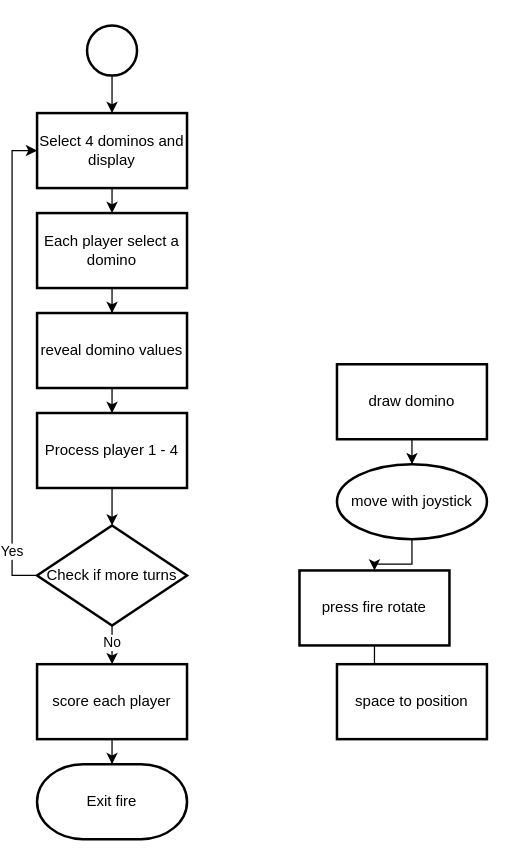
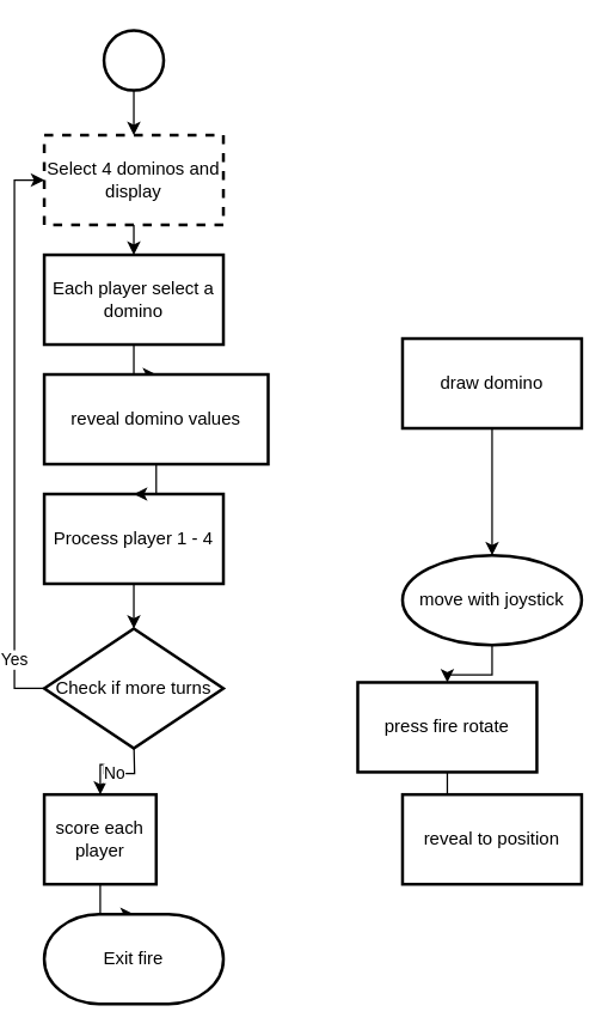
  <mxCell id="0" />
  <mxCell id="1" parent="0" />
  <mxCell id="2" value="" style="edgeStyle=orthogonalEdgeStyle;rounded=0;orthogonalLoop=1;jettySize=auto;html=1;" edge="1" parent="1" source="3" target="5"><mxGeometry relative="1" as="geometry" /></mxCell>
  <mxCell id="3" value="" style="strokeWidth=2;html=1;shape=mxgraph.flowchart.start_2;whiteSpace=wrap;" vertex="1" parent="1"><mxGeometry x="60" y="20" width="40" height="40" as="geometry" /></mxCell>
  <mxCell id="4" value="" style="edgeStyle=orthogonalEdgeStyle;rounded=0;orthogonalLoop=1;jettySize=auto;html=1;" edge="1" parent="1" source="5"><mxGeometry relative="1" as="geometry"><mxPoint x="80" y="170" as="targetPoint" /></mxGeometry></mxCell>
- <mxCell id="5" value="Select 4 dominos and display" style="whiteSpace=wrap;html=1;strokeWidth=2;" vertex="1" parent="1"><mxGeometry x="20" y="90" width="120" height="60" as="geometry" /></mxCell>
+ <mxCell id="5" value="Select 4 dominos and display" style="whiteSpace=wrap;html=1;strokeWidth=2;dashed=1;" vertex="1" parent="1"><mxGeometry x="20" y="90" width="120" height="60" as="geometry" /></mxCell>
  <mxCell id="6" value="" style="edgeStyle=orthogonalEdgeStyle;rounded=0;orthogonalLoop=1;jettySize=auto;html=1;" edge="1" parent="1" source="7" target="9"><mxGeometry relative="1" as="geometry" /></mxCell>
- <mxCell id="7" value="draw domino" style="whiteSpace=wrap;html=1;strokeWidth=2;" vertex="1" parent="1"><mxGeometry x="260" y="291" width="120" height="60" as="geometry" /></mxCell>
+ <mxCell id="7" value="draw domino" style="whiteSpace=wrap;html=1;strokeWidth=2;" vertex="1" parent="1"><mxGeometry x="260" y="226" width="120" height="60" as="geometry" /></mxCell>
  <mxCell id="8" value="" style="edgeStyle=orthogonalEdgeStyle;rounded=0;orthogonalLoop=1;jettySize=auto;html=1;" edge="1" parent="1" source="9" target="11"><mxGeometry relative="1" as="geometry" /></mxCell>
  <mxCell id="9" value="move with joystick" style="ellipse;whiteSpace=wrap;html=1;strokeWidth=2;" vertex="1" parent="1"><mxGeometry x="260" y="371" width="120" height="60" as="geometry" /></mxCell>
  <mxCell id="10" value="" style="edgeStyle=orthogonalEdgeStyle;rounded=0;orthogonalLoop=1;jettySize=auto;html=1;" edge="1" parent="1" source="11" target="12"><mxGeometry relative="1" as="geometry" /></mxCell>
  <mxCell id="11" value="press fire rotate" style="whiteSpace=wrap;html=1;strokeWidth=2;" vertex="1" parent="1"><mxGeometry x="230" y="456" width="120" height="60" as="geometry" /></mxCell>
- <mxCell id="12" value="space to position" style="whiteSpace=wrap;html=1;strokeWidth=2;" vertex="1" parent="1"><mxGeometry x="260" y="531" width="120" height="60" as="geometry" /></mxCell>
+ <mxCell id="12" value="reveal to position" style="whiteSpace=wrap;html=1;strokeWidth=2;" vertex="1" parent="1"><mxGeometry x="260" y="531" width="120" height="60" as="geometry" /></mxCell>
  <mxCell id="13" value="" style="edgeStyle=orthogonalEdgeStyle;rounded=0;orthogonalLoop=1;jettySize=auto;html=1;entryX=0.5;entryY=0;entryDx=0;entryDy=0;" edge="1" parent="1" source="14" target="22"><mxGeometry relative="1" as="geometry"><mxPoint x="80" y="410" as="targetPoint" /></mxGeometry></mxCell>
  <mxCell id="14" value="Process player 1 - 4" style="whiteSpace=wrap;html=1;strokeWidth=2;" vertex="1" parent="1"><mxGeometry x="20" y="330" width="120" height="60" as="geometry" /></mxCell>
  <mxCell id="15" value="" style="edgeStyle=orthogonalEdgeStyle;rounded=0;orthogonalLoop=1;jettySize=auto;html=1;" edge="1" parent="1" source="16" target="18"><mxGeometry relative="1" as="geometry" /></mxCell>
  <mxCell id="16" value="Each player select a domino" style="whiteSpace=wrap;html=1;strokeWidth=2;" vertex="1" parent="1"><mxGeometry x="20" y="170" width="120" height="60" as="geometry" /></mxCell>
  <mxCell id="17" value="" style="edgeStyle=orthogonalEdgeStyle;rounded=0;orthogonalLoop=1;jettySize=auto;html=1;" edge="1" parent="1" source="18" target="14"><mxGeometry relative="1" as="geometry" /></mxCell>
- <mxCell id="18" value="reveal domino values" style="whiteSpace=wrap;html=1;strokeWidth=2;" vertex="1" parent="1"><mxGeometry x="20" y="250" width="120" height="60" as="geometry" /></mxCell>
+ <mxCell id="18" value="reveal domino values" style="whiteSpace=wrap;html=1;strokeWidth=2;" vertex="1" parent="1"><mxGeometry x="20" y="250" width="150" height="60" as="geometry" /></mxCell>
  <mxCell id="19" style="edgeStyle=orthogonalEdgeStyle;rounded=0;orthogonalLoop=1;jettySize=auto;html=1;exitX=0;exitY=0.5;exitDx=0;exitDy=0;entryX=0;entryY=0.5;entryDx=0;entryDy=0;" edge="1" parent="1" source="22" target="5"><mxGeometry relative="1" as="geometry" /></mxCell>
  <mxCell id="20" value="Yes" style="edgeLabel;html=1;align=center;verticalAlign=middle;resizable=0;points=[];" vertex="1" connectable="0" parent="19"><mxGeometry x="-0.789" y="1" relative="1" as="geometry"><mxPoint as="offset" /></mxGeometry></mxCell>
  <mxCell id="21" value="No" style="edgeStyle=orthogonalEdgeStyle;rounded=0;orthogonalLoop=1;jettySize=auto;html=1;entryX=0.5;entryY=0;entryDx=0;entryDy=0;" edge="1" parent="1" target="24"><mxGeometry relative="1" as="geometry"><mxPoint x="80" y="496" as="sourcePoint" /><mxPoint x="80" y="526" as="targetPoint" /></mxGeometry></mxCell>
  <mxCell id="22" value="Check if more turns" style="rhombus;whiteSpace=wrap;html=1;strokeWidth=2;" vertex="1" parent="1"><mxGeometry x="20" y="420" width="120" height="80" as="geometry" /></mxCell>
  <mxCell id="23" value="" style="edgeStyle=orthogonalEdgeStyle;rounded=0;orthogonalLoop=1;jettySize=auto;html=1;" edge="1" parent="1" source="24" target="25"><mxGeometry relative="1" as="geometry" /></mxCell>
- <mxCell id="24" value="score each player" style="whiteSpace=wrap;html=1;strokeWidth=2;" vertex="1" parent="1"><mxGeometry x="20" y="531" width="120" height="60" as="geometry" /></mxCell>
+ <mxCell id="24" value="score each player" style="whiteSpace=wrap;html=1;strokeWidth=2;" vertex="1" parent="1"><mxGeometry x="20" y="531" width="75" height="60" as="geometry" /></mxCell>
  <mxCell id="25" value="Exit fire" style="strokeWidth=2;html=1;shape=mxgraph.flowchart.terminator;whiteSpace=wrap;" vertex="1" parent="1"><mxGeometry x="20" y="611" width="120" height="60" as="geometry" /></mxCell>
